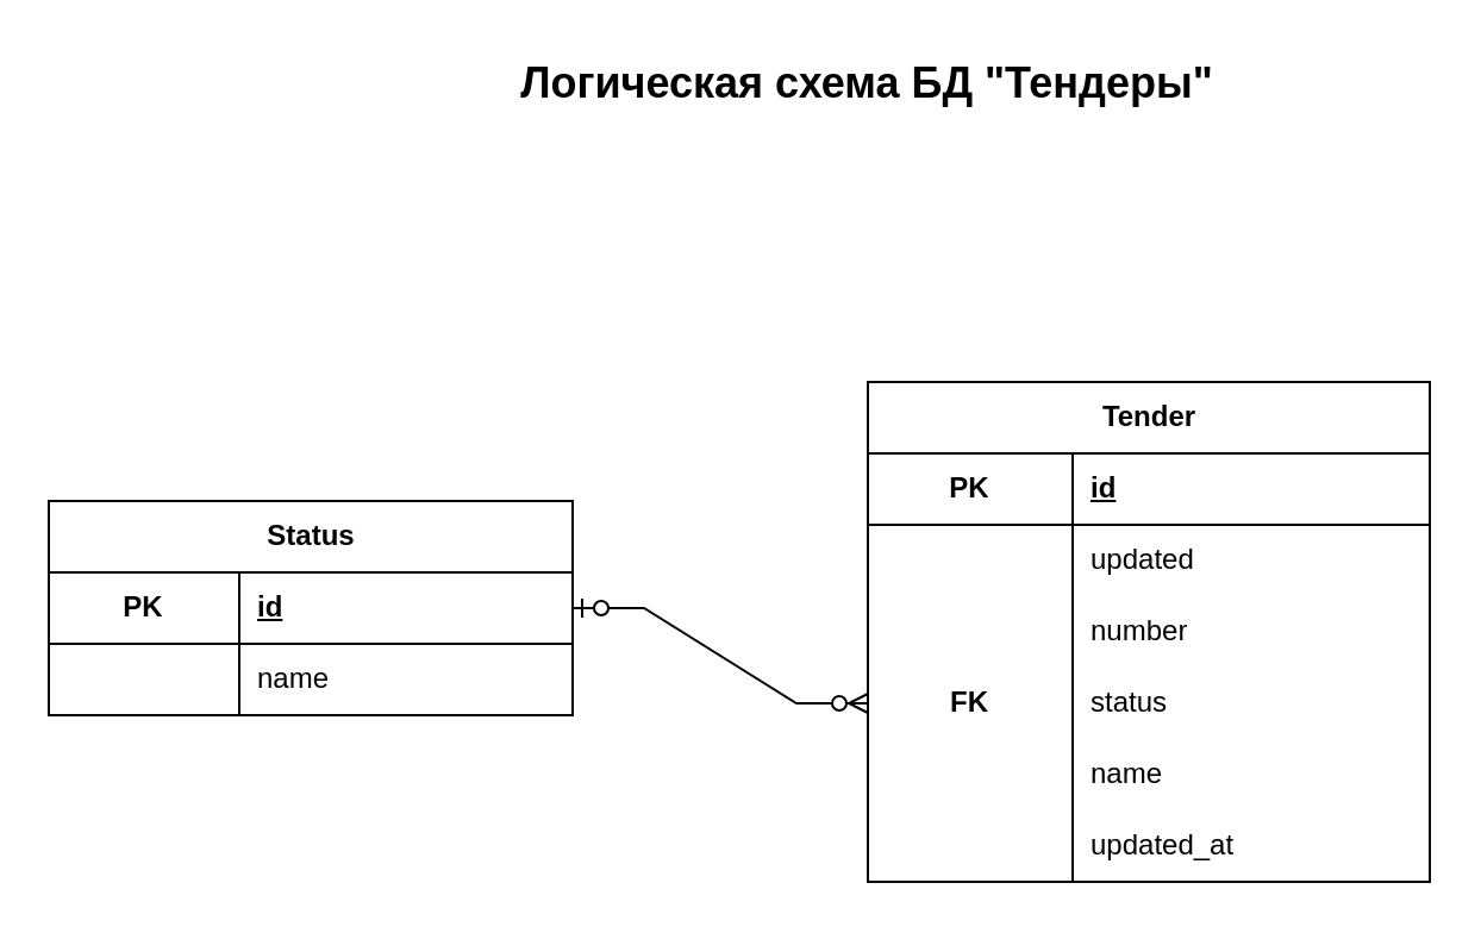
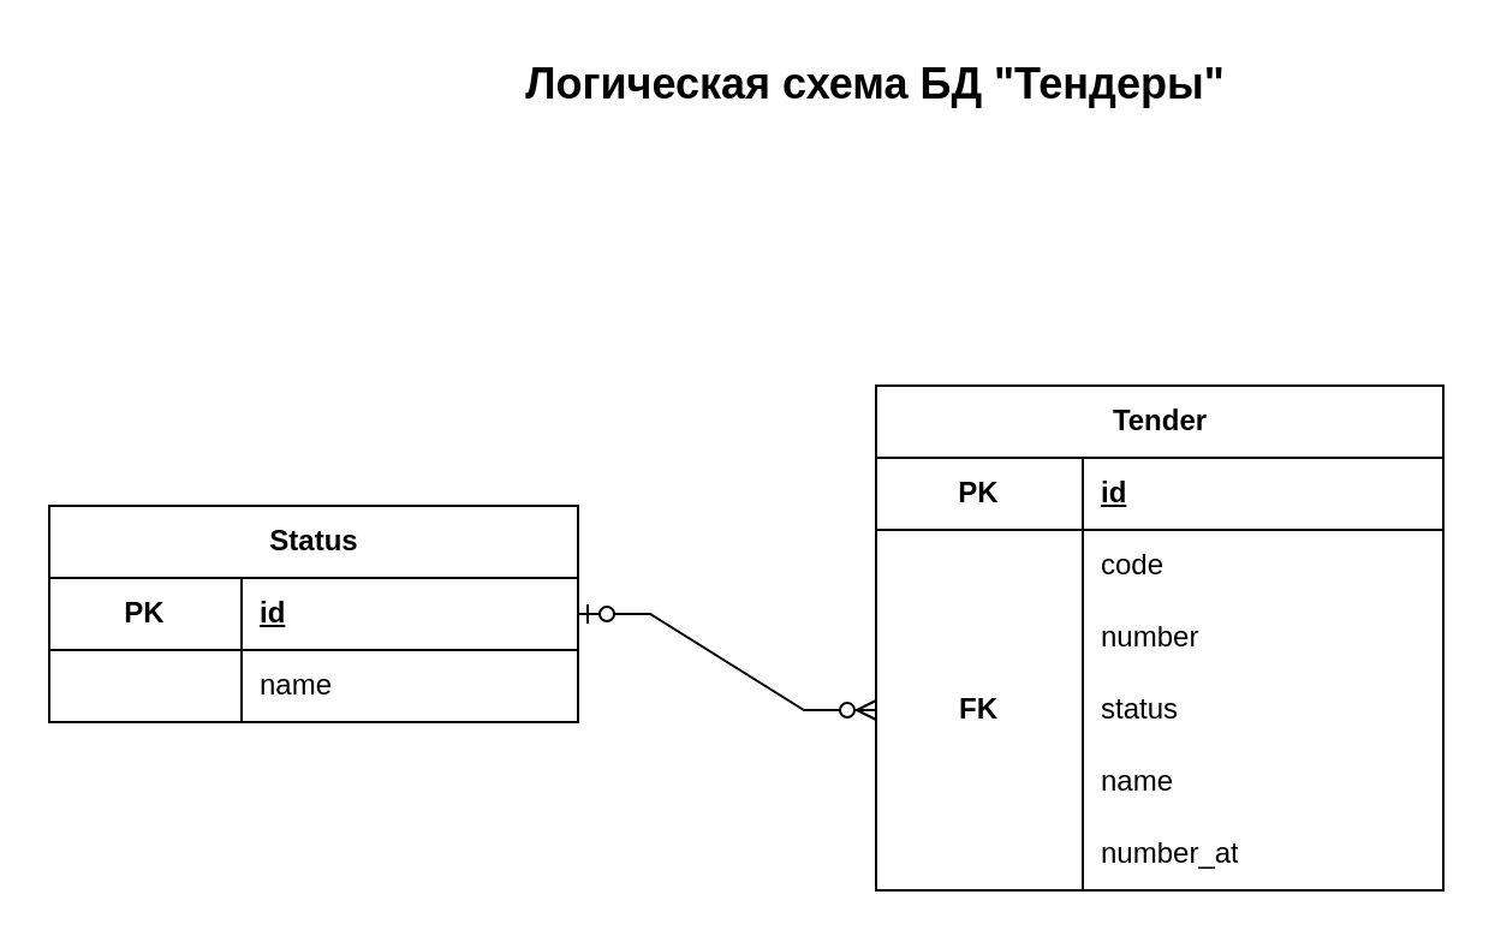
  <mxCell id="0" />
  <mxCell id="1" parent="0" />
  <mxCell id="2" value="Tender" style="shape=table;startSize=30;container=1;collapsible=1;childLayout=tableLayout;fixedRows=1;rowLines=0;fontStyle=1;align=center;resizeLast=1;html=1;" parent="1" vertex="1"><mxGeometry x="364" y="160" width="236" height="210" as="geometry" /></mxCell>
  <mxCell id="3" value="" style="shape=tableRow;horizontal=0;startSize=0;swimlaneHead=0;swimlaneBody=0;fillColor=none;collapsible=0;dropTarget=0;points=[[0,0.5],[1,0.5]];portConstraint=eastwest;top=0;left=0;right=0;bottom=1;" parent="2" vertex="1"><mxGeometry y="30" width="236" height="30" as="geometry" /></mxCell>
  <mxCell id="4" value="PK" style="shape=partialRectangle;connectable=0;fillColor=none;top=0;left=0;bottom=0;right=0;fontStyle=1;overflow=hidden;whiteSpace=wrap;html=1;align=center;" parent="3" vertex="1"><mxGeometry width="86" height="30" as="geometry"><mxRectangle width="86" height="30" as="alternateBounds" /></mxGeometry></mxCell>
  <mxCell id="5" value="id" style="shape=partialRectangle;connectable=0;fillColor=none;top=0;left=0;bottom=0;right=0;align=left;spacingLeft=6;fontStyle=5;overflow=hidden;whiteSpace=wrap;html=1;" parent="3" vertex="1"><mxGeometry x="86" width="150" height="30" as="geometry"><mxRectangle width="150" height="30" as="alternateBounds" /></mxGeometry></mxCell>
  <mxCell id="6" value="" style="shape=tableRow;horizontal=0;startSize=0;swimlaneHead=0;swimlaneBody=0;fillColor=none;collapsible=0;dropTarget=0;points=[[0,0.5],[1,0.5]];portConstraint=eastwest;top=0;left=0;right=0;bottom=0;" parent="2" vertex="1"><mxGeometry y="60" width="236" height="30" as="geometry" /></mxCell>
  <mxCell id="7" value="" style="shape=partialRectangle;connectable=0;fillColor=none;top=0;left=0;bottom=0;right=0;editable=1;overflow=hidden;whiteSpace=wrap;html=1;align=center;" parent="6" vertex="1"><mxGeometry width="86" height="30" as="geometry"><mxRectangle width="86" height="30" as="alternateBounds" /></mxGeometry></mxCell>
- <mxCell id="8" value="updated" style="shape=partialRectangle;connectable=0;fillColor=none;top=0;left=0;bottom=0;right=0;align=left;spacingLeft=6;overflow=hidden;whiteSpace=wrap;html=1;" parent="6" vertex="1"><mxGeometry x="86" width="150" height="30" as="geometry"><mxRectangle width="150" height="30" as="alternateBounds" /></mxGeometry></mxCell>
+ <mxCell id="8" value="code" style="shape=partialRectangle;connectable=0;fillColor=none;top=0;left=0;bottom=0;right=0;align=left;spacingLeft=6;overflow=hidden;whiteSpace=wrap;html=1;" parent="6" vertex="1"><mxGeometry x="86" width="150" height="30" as="geometry"><mxRectangle width="150" height="30" as="alternateBounds" /></mxGeometry></mxCell>
  <mxCell id="9" style="shape=tableRow;horizontal=0;startSize=0;swimlaneHead=0;swimlaneBody=0;fillColor=none;collapsible=0;dropTarget=0;points=[[0,0.5],[1,0.5]];portConstraint=eastwest;top=0;left=0;right=0;bottom=0;" parent="2" vertex="1"><mxGeometry y="90" width="236" height="30" as="geometry" /></mxCell>
  <mxCell id="10" value="" style="shape=partialRectangle;connectable=0;fillColor=none;top=0;left=0;bottom=0;right=0;editable=1;overflow=hidden;whiteSpace=wrap;html=1;align=center;" parent="9" vertex="1"><mxGeometry width="86" height="30" as="geometry"><mxRectangle width="86" height="30" as="alternateBounds" /></mxGeometry></mxCell>
  <mxCell id="11" value="number" style="shape=partialRectangle;connectable=0;fillColor=none;top=0;left=0;bottom=0;right=0;align=left;spacingLeft=6;overflow=hidden;whiteSpace=wrap;html=1;" parent="9" vertex="1"><mxGeometry x="86" width="150" height="30" as="geometry"><mxRectangle width="150" height="30" as="alternateBounds" /></mxGeometry></mxCell>
  <mxCell id="12" style="shape=tableRow;horizontal=0;startSize=0;swimlaneHead=0;swimlaneBody=0;fillColor=none;collapsible=0;dropTarget=0;points=[[0,0.5],[1,0.5]];portConstraint=eastwest;top=0;left=0;right=0;bottom=0;" parent="2" vertex="1"><mxGeometry y="120" width="236" height="30" as="geometry" /></mxCell>
  <mxCell id="13" value="&lt;b&gt;FK&lt;/b&gt;" style="shape=partialRectangle;connectable=0;fillColor=none;top=0;left=0;bottom=0;right=0;editable=1;overflow=hidden;whiteSpace=wrap;html=1;align=center;" parent="12" vertex="1"><mxGeometry width="86" height="30" as="geometry"><mxRectangle width="86" height="30" as="alternateBounds" /></mxGeometry></mxCell>
  <mxCell id="14" value="status" style="shape=partialRectangle;connectable=0;fillColor=none;top=0;left=0;bottom=0;right=0;align=left;spacingLeft=6;overflow=hidden;whiteSpace=wrap;html=1;" parent="12" vertex="1"><mxGeometry x="86" width="150" height="30" as="geometry"><mxRectangle width="150" height="30" as="alternateBounds" /></mxGeometry></mxCell>
  <mxCell id="15" value="" style="shape=tableRow;horizontal=0;startSize=0;swimlaneHead=0;swimlaneBody=0;fillColor=none;collapsible=0;dropTarget=0;points=[[0,0.5],[1,0.5]];portConstraint=eastwest;top=0;left=0;right=0;bottom=0;" parent="2" vertex="1"><mxGeometry y="150" width="236" height="30" as="geometry" /></mxCell>
  <mxCell id="16" value="" style="shape=partialRectangle;connectable=0;fillColor=none;top=0;left=0;bottom=0;right=0;editable=1;overflow=hidden;whiteSpace=wrap;html=1;align=center;" parent="15" vertex="1"><mxGeometry width="86" height="30" as="geometry"><mxRectangle width="86" height="30" as="alternateBounds" /></mxGeometry></mxCell>
  <mxCell id="17" value="name" style="shape=partialRectangle;connectable=0;fillColor=none;top=0;left=0;bottom=0;right=0;align=left;spacingLeft=6;overflow=hidden;whiteSpace=wrap;html=1;" parent="15" vertex="1"><mxGeometry x="86" width="150" height="30" as="geometry"><mxRectangle width="150" height="30" as="alternateBounds" /></mxGeometry></mxCell>
  <mxCell id="18" value="" style="shape=tableRow;horizontal=0;startSize=0;swimlaneHead=0;swimlaneBody=0;fillColor=none;collapsible=0;dropTarget=0;points=[[0,0.5],[1,0.5]];portConstraint=eastwest;top=0;left=0;right=0;bottom=0;" parent="2" vertex="1"><mxGeometry y="180" width="236" height="30" as="geometry" /></mxCell>
  <mxCell id="19" value="" style="shape=partialRectangle;connectable=0;fillColor=none;top=0;left=0;bottom=0;right=0;editable=1;overflow=hidden;whiteSpace=wrap;html=1;align=center;" parent="18" vertex="1"><mxGeometry width="86" height="30" as="geometry"><mxRectangle width="86" height="30" as="alternateBounds" /></mxGeometry></mxCell>
- <mxCell id="20" value="updated_at" style="shape=partialRectangle;connectable=0;fillColor=none;top=0;left=0;bottom=0;right=0;align=left;spacingLeft=6;overflow=hidden;whiteSpace=wrap;html=1;" parent="18" vertex="1"><mxGeometry x="86" width="150" height="30" as="geometry"><mxRectangle width="150" height="30" as="alternateBounds" /></mxGeometry></mxCell>
+ <mxCell id="20" value="number_at" style="shape=partialRectangle;connectable=0;fillColor=none;top=0;left=0;bottom=0;right=0;align=left;spacingLeft=6;overflow=hidden;whiteSpace=wrap;html=1;" parent="18" vertex="1"><mxGeometry x="86" width="150" height="30" as="geometry"><mxRectangle width="150" height="30" as="alternateBounds" /></mxGeometry></mxCell>
  <mxCell id="21" value="Status" style="shape=table;startSize=30;container=1;collapsible=1;childLayout=tableLayout;fixedRows=1;rowLines=0;fontStyle=1;align=center;resizeLast=1;html=1;" parent="1" vertex="1"><mxGeometry x="20" y="210" width="220" height="90" as="geometry" /></mxCell>
  <mxCell id="22" value="" style="shape=tableRow;horizontal=0;startSize=0;swimlaneHead=0;swimlaneBody=0;fillColor=none;collapsible=0;dropTarget=0;points=[[0,0.5],[1,0.5]];portConstraint=eastwest;top=0;left=0;right=0;bottom=1;" parent="21" vertex="1"><mxGeometry y="30" width="220" height="30" as="geometry" /></mxCell>
  <mxCell id="23" value="PK" style="shape=partialRectangle;connectable=0;fillColor=none;top=0;left=0;bottom=0;right=0;fontStyle=1;overflow=hidden;whiteSpace=wrap;html=1;align=center;" parent="22" vertex="1"><mxGeometry width="80" height="30" as="geometry"><mxRectangle width="80" height="30" as="alternateBounds" /></mxGeometry></mxCell>
  <mxCell id="24" value="id" style="shape=partialRectangle;connectable=0;fillColor=none;top=0;left=0;bottom=0;right=0;align=left;spacingLeft=6;fontStyle=5;overflow=hidden;whiteSpace=wrap;html=1;" parent="22" vertex="1"><mxGeometry x="80" width="140" height="30" as="geometry"><mxRectangle width="140" height="30" as="alternateBounds" /></mxGeometry></mxCell>
  <mxCell id="25" value="" style="shape=tableRow;horizontal=0;startSize=0;swimlaneHead=0;swimlaneBody=0;fillColor=none;collapsible=0;dropTarget=0;points=[[0,0.5],[1,0.5]];portConstraint=eastwest;top=0;left=0;right=0;bottom=0;" parent="21" vertex="1"><mxGeometry y="60" width="220" height="30" as="geometry" /></mxCell>
  <mxCell id="26" value="" style="shape=partialRectangle;connectable=0;fillColor=none;top=0;left=0;bottom=0;right=0;editable=1;overflow=hidden;whiteSpace=wrap;html=1;align=left;" parent="25" vertex="1"><mxGeometry width="80" height="30" as="geometry"><mxRectangle width="80" height="30" as="alternateBounds" /></mxGeometry></mxCell>
  <mxCell id="27" value="name" style="shape=partialRectangle;connectable=0;fillColor=none;top=0;left=0;bottom=0;right=0;align=left;spacingLeft=6;overflow=hidden;whiteSpace=wrap;html=1;" parent="25" vertex="1"><mxGeometry x="80" width="140" height="30" as="geometry"><mxRectangle width="140" height="30" as="alternateBounds" /></mxGeometry></mxCell>
  <mxCell id="28" value="&lt;b&gt;&lt;font style=&quot;font-size: 18px;&quot;&gt;Логическая схема БД &quot;Тендеры&quot;&lt;/font&gt;&lt;/b&gt;" style="text;html=1;align=center;verticalAlign=middle;whiteSpace=wrap;rounded=0;" parent="1" vertex="1"><mxGeometry x="169" y="20" width="390" height="30" as="geometry" /></mxCell>
  <mxCell id="29" value="" style="edgeStyle=entityRelationEdgeStyle;fontSize=12;html=1;endArrow=ERzeroToMany;startArrow=ERzeroToOne;rounded=0;entryX=0;entryY=0.5;entryDx=0;entryDy=0;exitX=1;exitY=0.5;exitDx=0;exitDy=0;" edge="1" parent="1" source="22" target="12"><mxGeometry width="100" height="100" relative="1" as="geometry"><mxPoint x="70" y="470" as="sourcePoint" /><mxPoint x="170" y="370" as="targetPoint" /></mxGeometry></mxCell>
